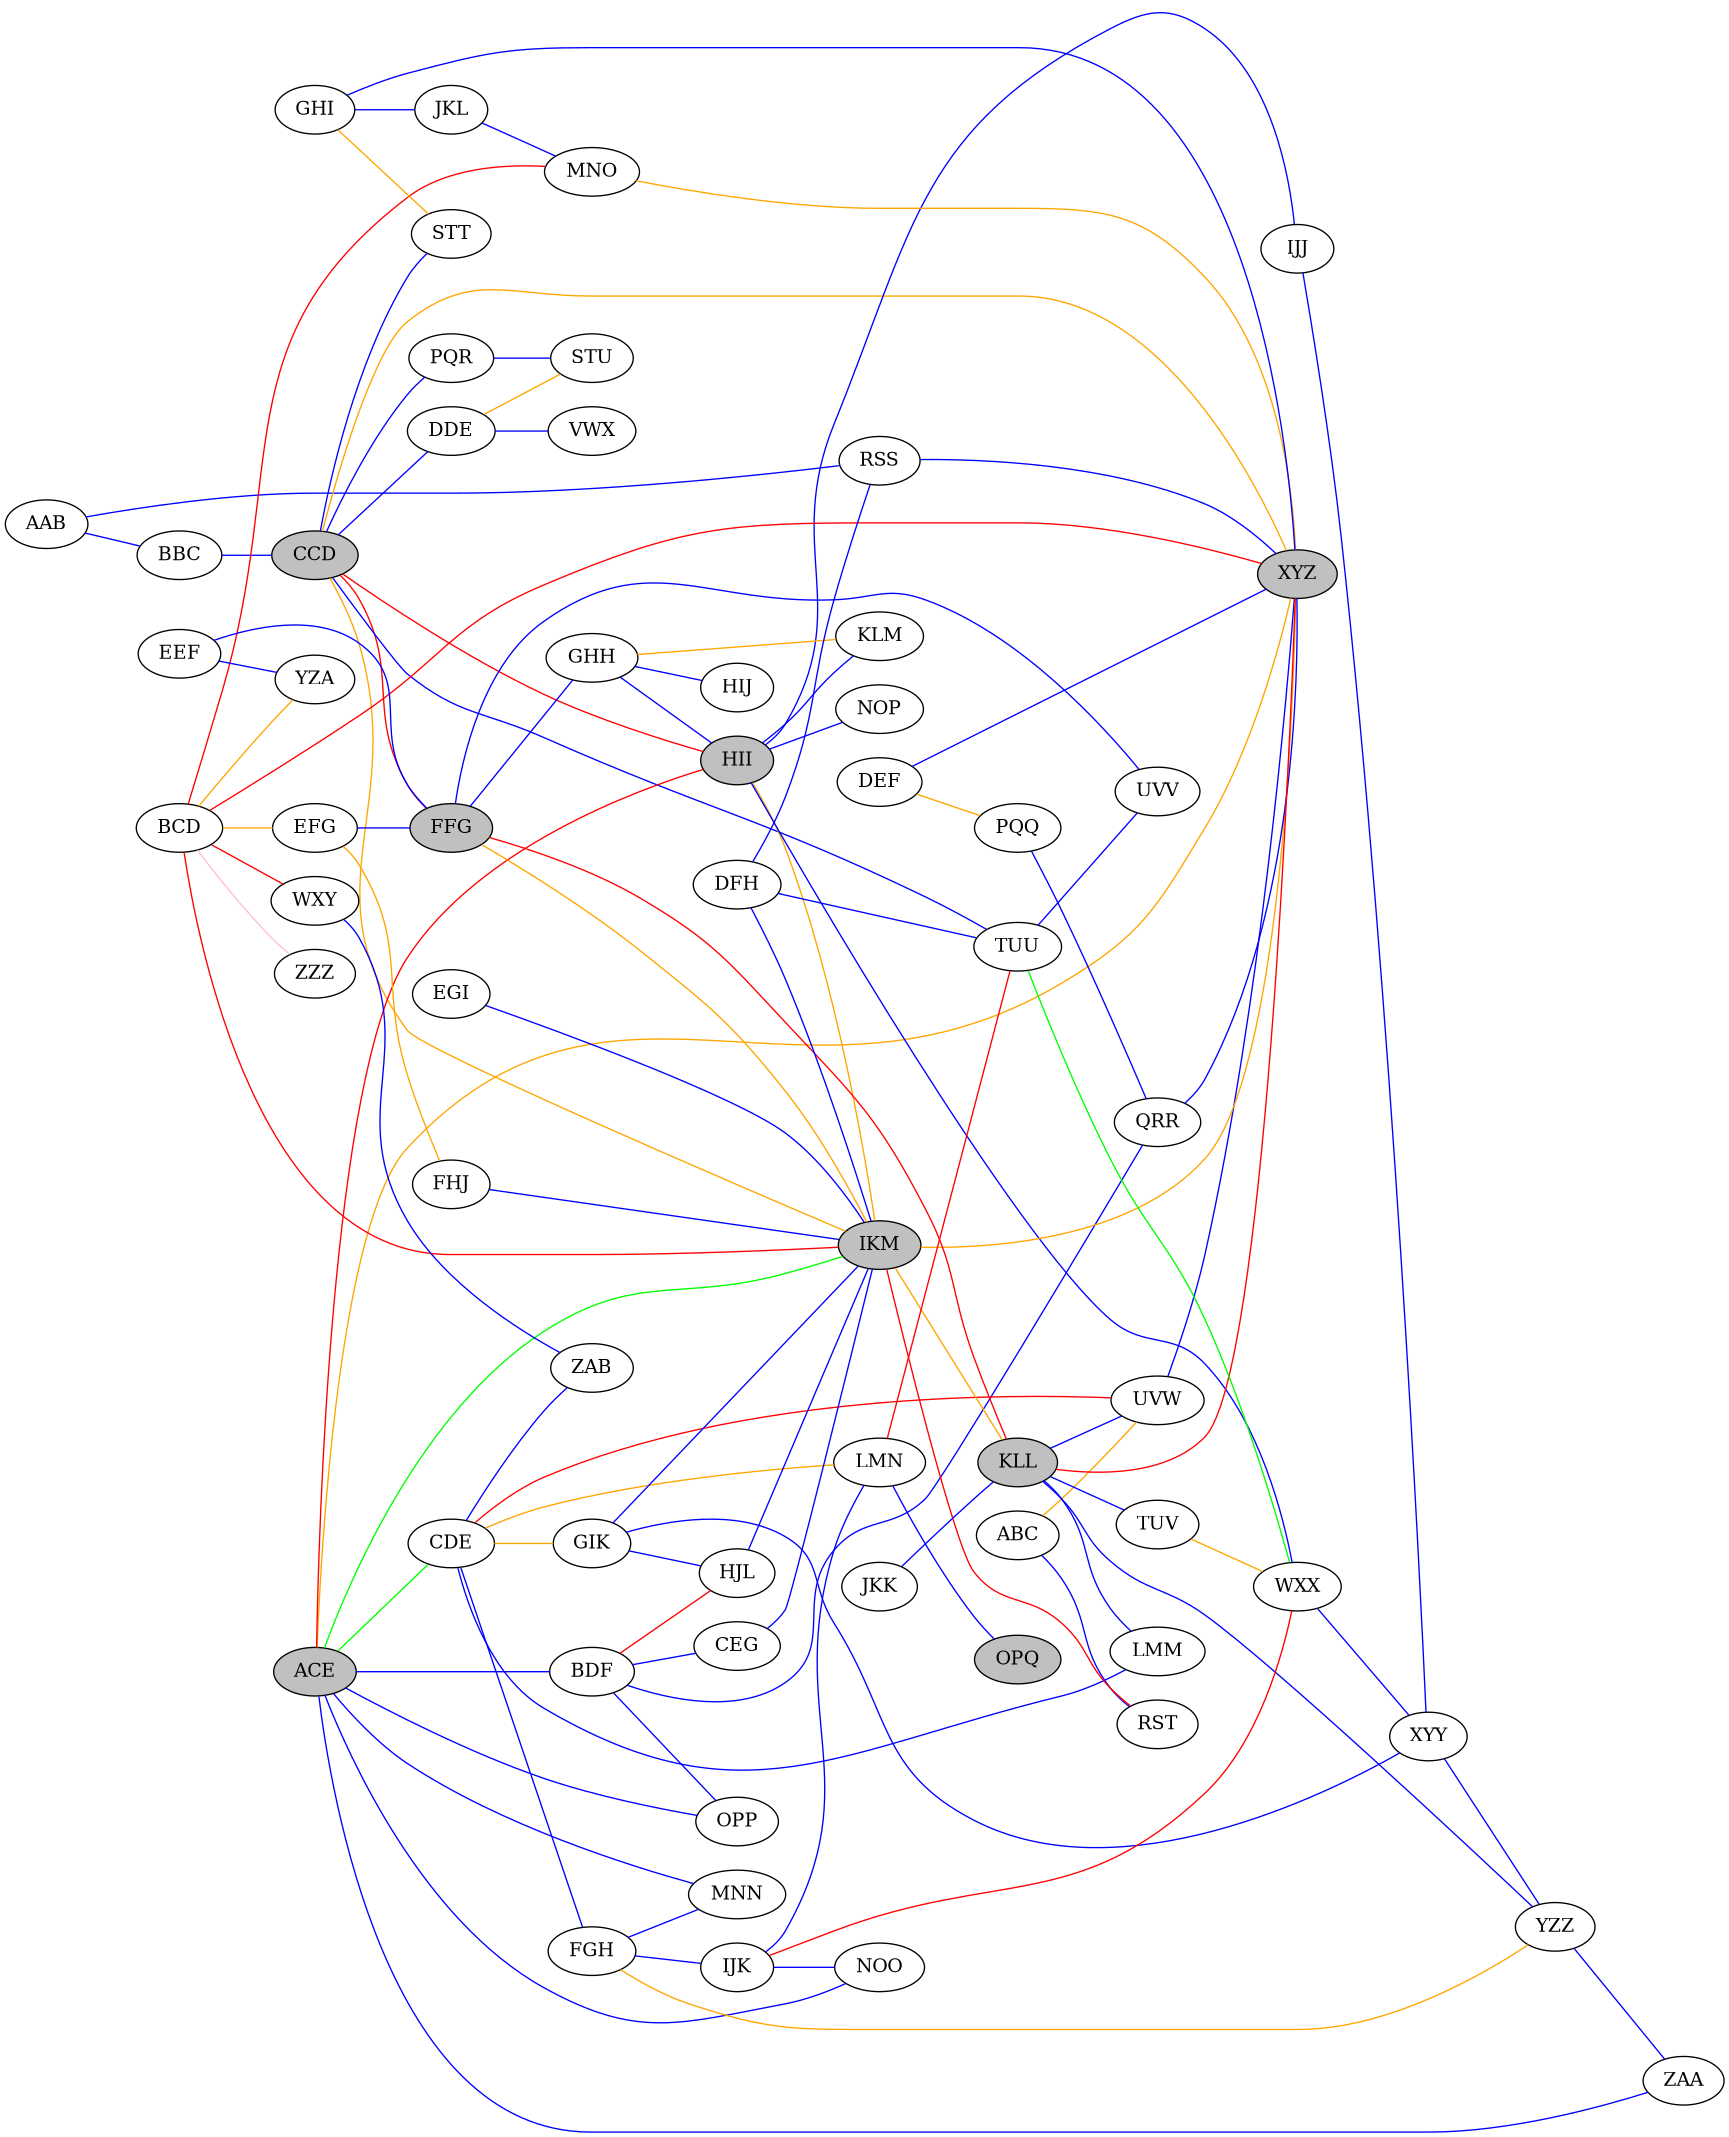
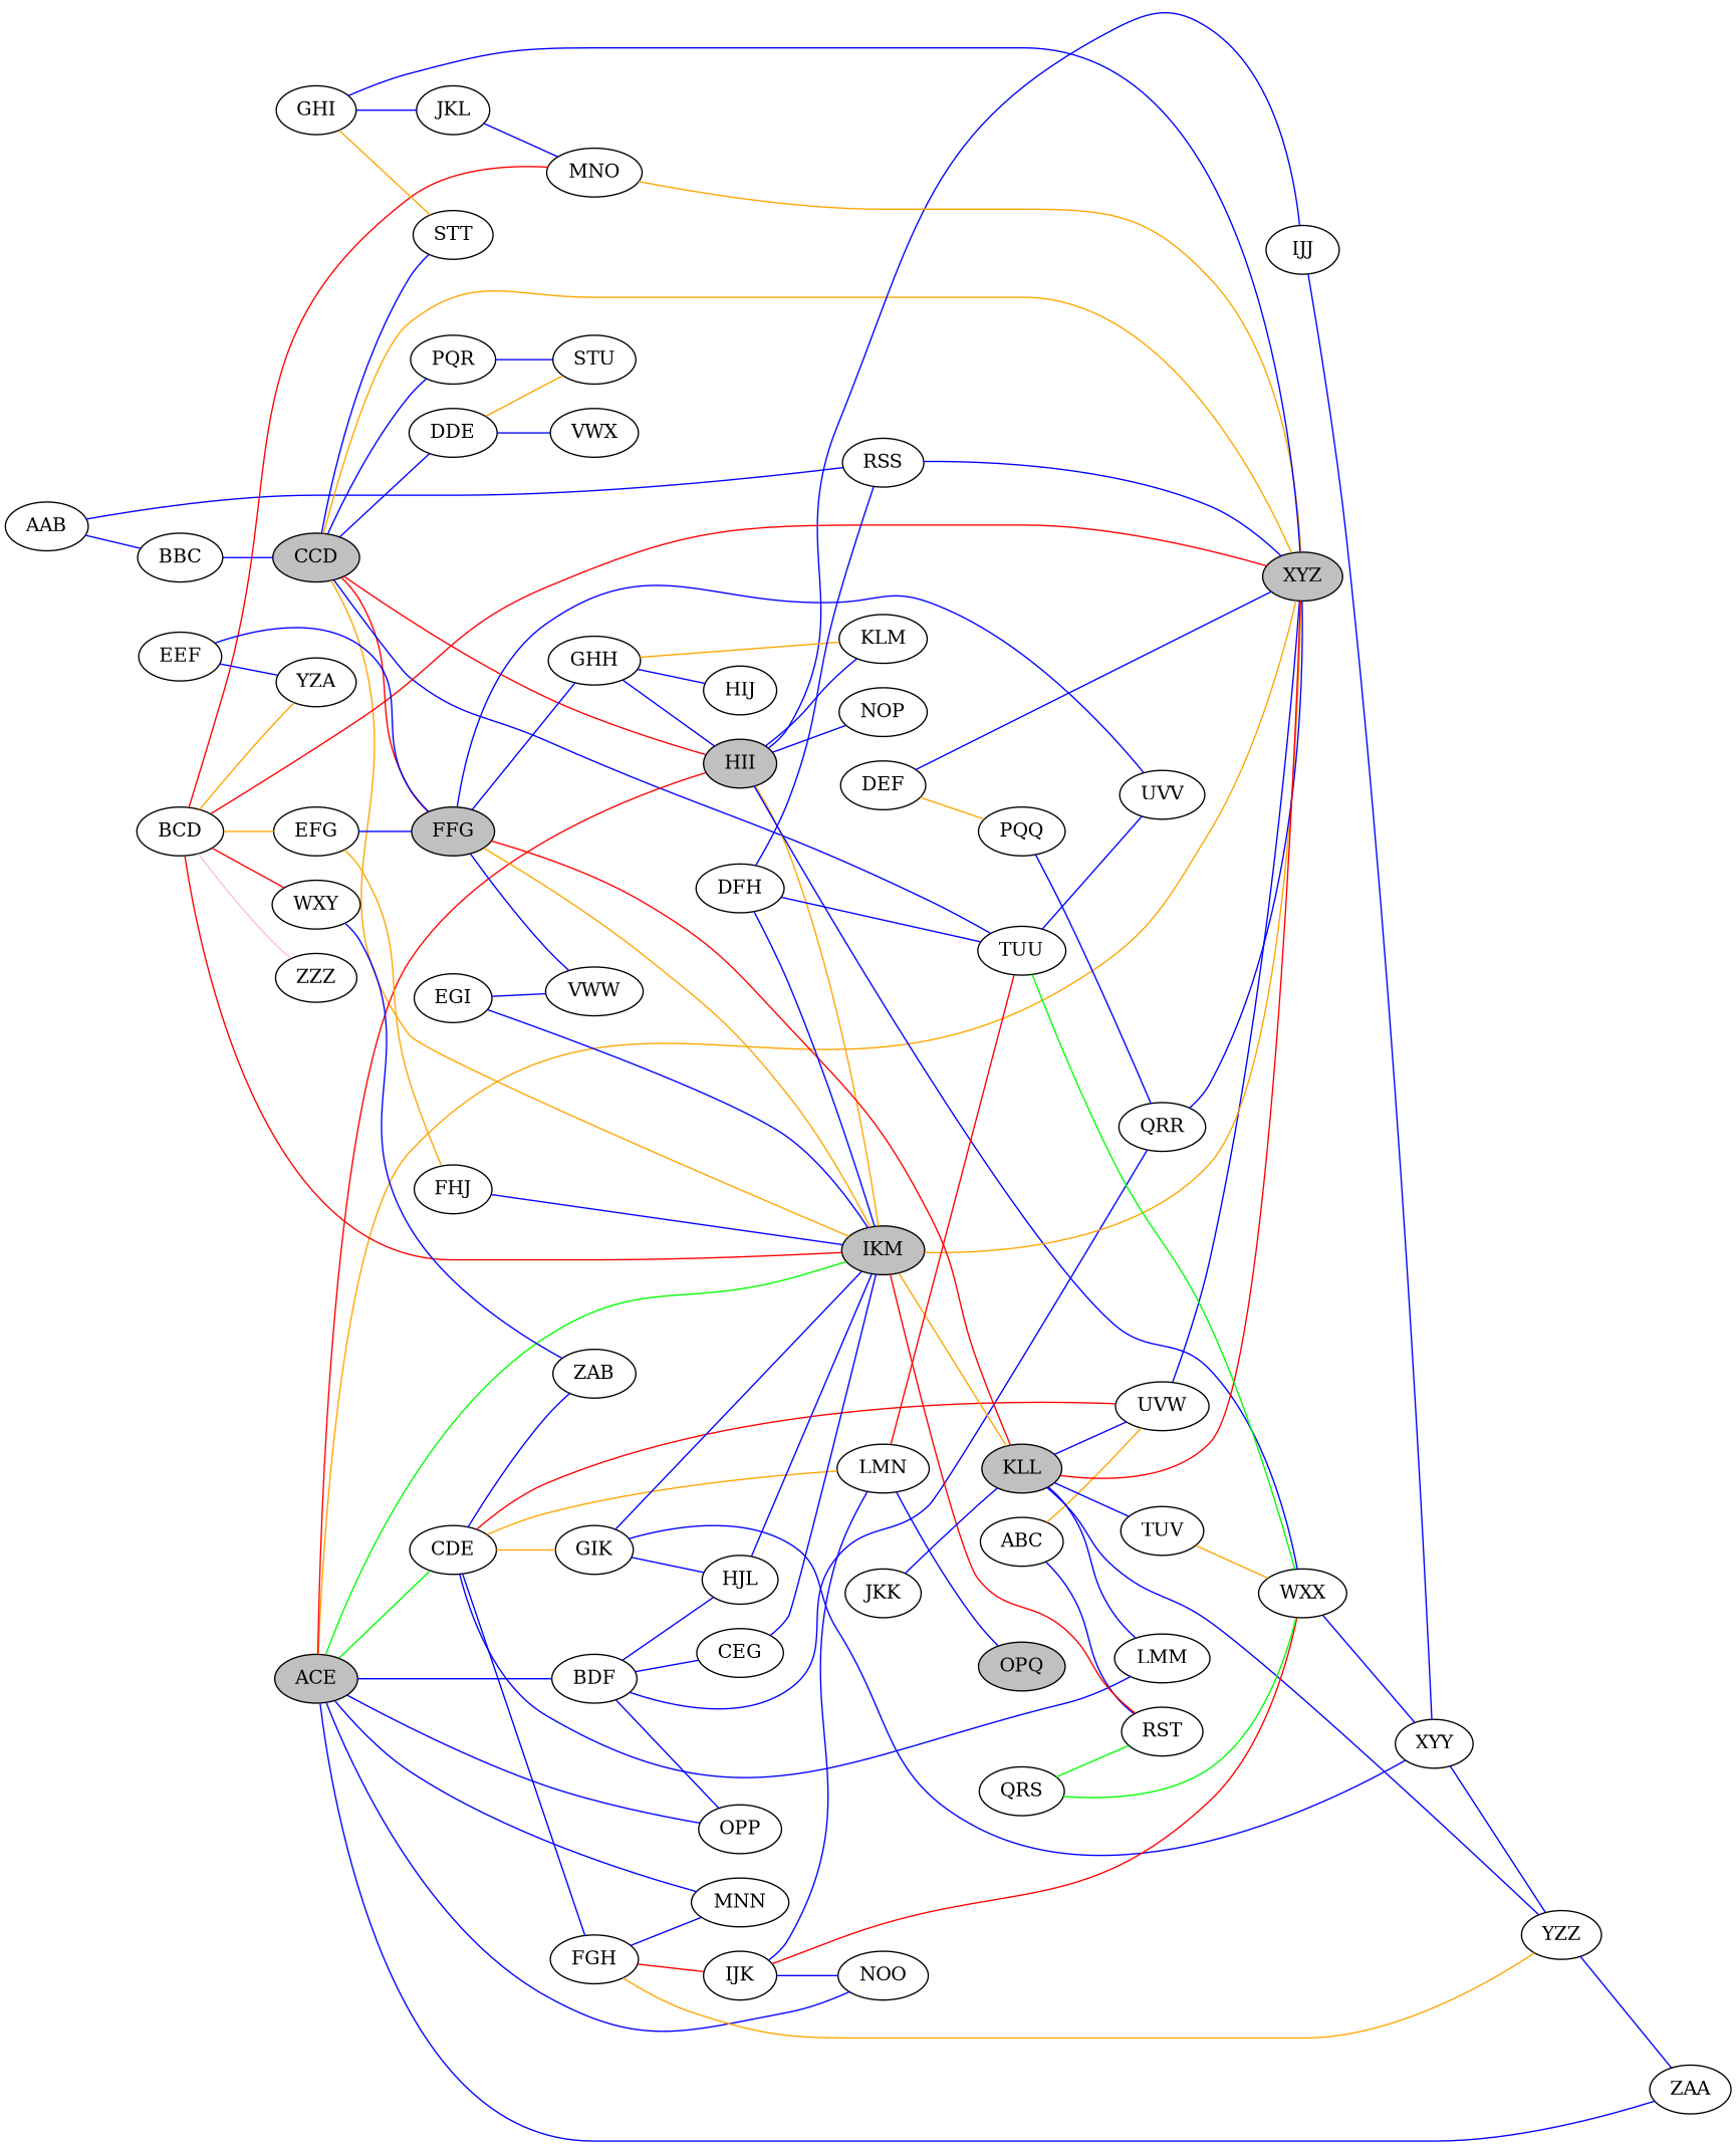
  graph {
    rankdir=LR
    edge [color=Blue]
    AAB
    BBC
    RSS
    CCD [fillcolor=grey style=filled]
    XYZ [fillcolor=grey style=filled]
    ABC
    RST
    UVW
    ACE [fillcolor=grey style=filled]
    BDF
    CDE
    HII [fillcolor=grey style=filled]
    IKM [fillcolor=grey style=filled]
    MNN
    NOO
    OPP
    ZAA
    CEG
    HJL
    QRR
    FGH
    GIK
    LMM
    LMN
    ZAB
    KLM
    IJJ
    NOP
    WXX
    KLL [fillcolor=grey style=filled]
    DDE
    FFG [fillcolor=grey style=filled]
    PQR
    STT
    TUU
    BCD
    EFG
    MNO
    WXY
    YZA
    ZZZ
    FHJ
    STU
    VWX
+   VWW
    GHH
    UVV
    IJK
    YZZ
    XYY
    OPQ [fillcolor=grey style=filled]
    DEF
    PQQ
    DFH
    EEF
    EGI
    HIJ
    TUV
    GHI
    JKL
    JKK
+   QRS
    AAB -- BBC
    AAB -- RSS
    BBC -- CCD
    RSS -- XYZ
    CCD -- XYZ [color=Orange]
    CCD -- HII [color=Red]
    CCD -- IKM [color=Orange]
    CCD -- DDE
    CCD -- FFG [color=Red]
    CCD -- PQR
    CCD -- STT
    CCD -- TUU
    ABC -- RST
    ABC -- UVW [color=Orange]
    UVW -- XYZ
    ACE -- XYZ [color=Orange]
    ACE -- BDF
    ACE -- CDE [color=Green]
    ACE -- HII [color=Red]
    ACE -- IKM [color=Green]
    ACE -- MNN
    ACE -- NOO
    ACE -- OPP
    ACE -- ZAA
    BDF -- OPP
    BDF -- CEG
-   BDF -- HJL [color=Red]
+   BDF -- HJL
    BDF -- QRR
    CDE -- UVW [color=Red]
    CDE -- FGH
    CDE -- GIK [color=Orange]
    CDE -- LMM
    CDE -- LMN [color=Orange]
    CDE -- ZAB
    HII -- IKM [color=Orange]
    HII -- KLM
    HII -- IJJ
    HII -- NOP
    HII -- WXX
    IKM -- XYZ [color=Orange]
    IKM -- RST [color=Red]
    IKM -- KLL [color=Orange]
    CEG -- IKM
    HJL -- IKM
    QRR -- XYZ
    FGH -- MNN
-   FGH -- IJK
+   FGH -- IJK [color=Red]
    FGH -- YZZ [color=Orange]
    GIK -- IKM
    GIK -- HJL
    GIK -- XYY
    LMN -- TUU [color=Red]
    LMN -- OPQ
    IJJ -- XYY
    WXX -- XYY
    KLL -- XYZ [color=Red]
    KLL -- UVW
    KLL -- LMM
    KLL -- YZZ
    KLL -- TUV
    DDE -- STU [color=Orange]
    DDE -- VWX
    FFG -- IKM [color=Orange]
    FFG -- KLL [color=Red]
+   FFG -- VWW
    FFG -- GHH
    FFG -- UVV
    PQR -- STU
    TUU -- WXX [color=Green]
    TUU -- UVV
    BCD -- XYZ [color=Red]
    BCD -- IKM [color=Red]
    BCD -- EFG [color=Orange]
    BCD -- MNO [color=Red]
    BCD -- WXY [color=Red]
    BCD -- YZA [color=Orange]
    BCD -- ZZZ [color=Pink]
    EFG -- FFG
    EFG -- FHJ [color=Orange]
    MNO -- XYZ [color=Orange]
    WXY -- ZAB
    FHJ -- IKM
    GHH -- HII
    GHH -- KLM [color=Orange]
    GHH -- HIJ
    IJK -- NOO
    IJK -- LMN
    IJK -- WXX [color=Red]
    YZZ -- ZAA
    XYY -- YZZ
    DEF -- XYZ
    DEF -- PQQ [color=Orange]
    PQQ -- QRR
    DFH -- RSS
    DFH -- IKM
    DFH -- TUU
    EEF -- FFG
    EEF -- YZA
    EGI -- IKM
+   EGI -- VWW
    TUV -- WXX [color=Orange]
    GHI -- XYZ
    GHI -- STT [color=Orange]
    GHI -- JKL
    JKL -- MNO
    JKK -- KLL
+   QRS -- RST [color=Green]
+   QRS -- WXX [color=Green]
  }
